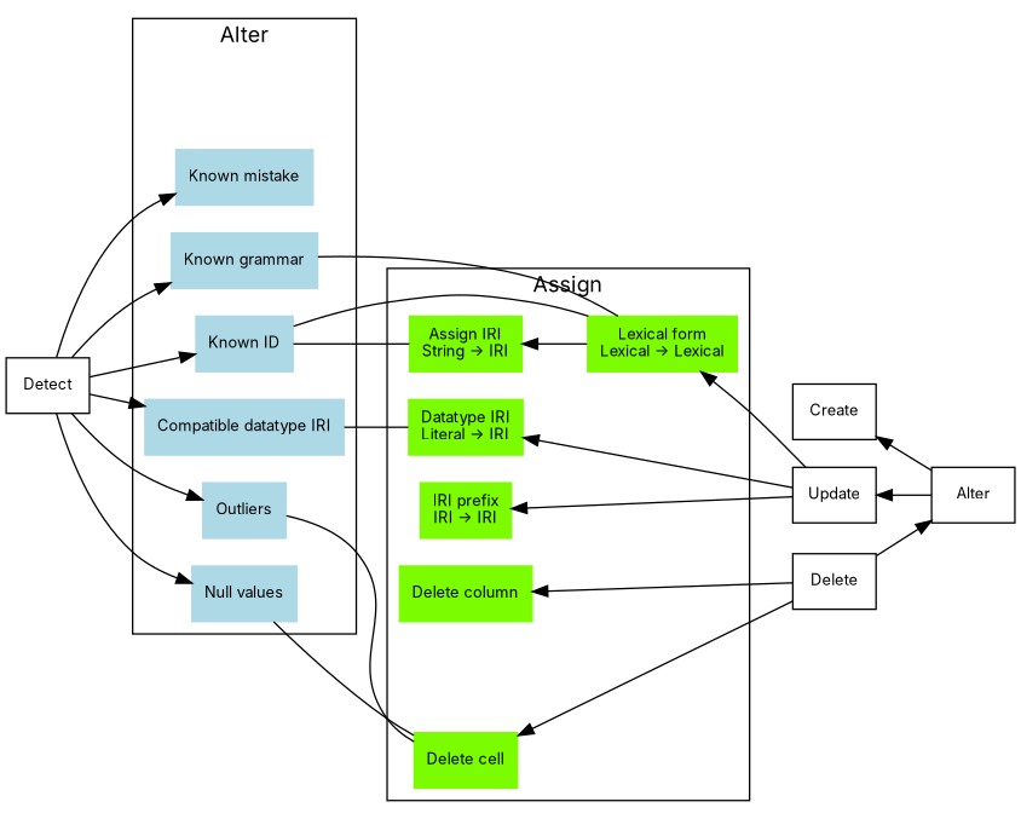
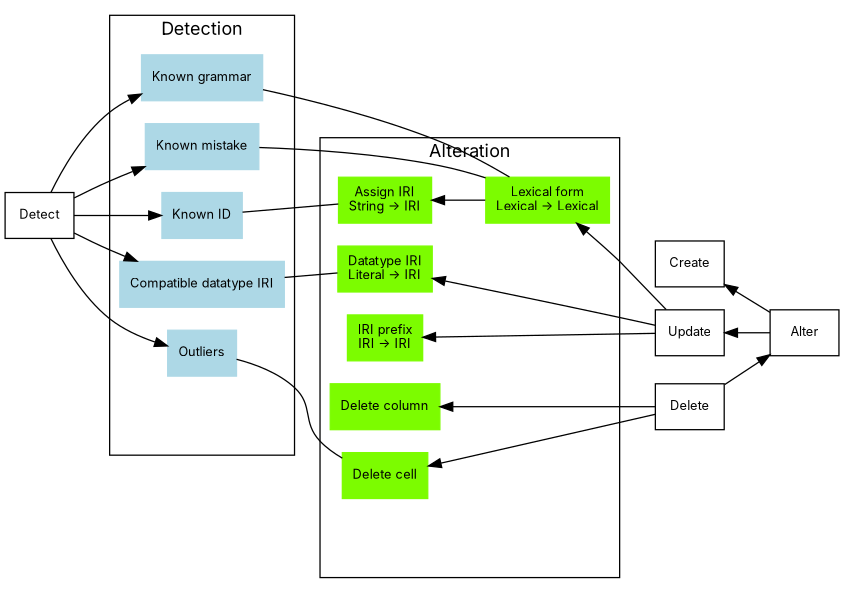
  digraph {
    fontname=Inter
    rankdir=LR
    node [fontname=Inter fontsize=10.0 shape=rect style=filled]
    edge [fontname=Inter dir=back]
    r1 [style=invisible]
    n2 [label=<Detect> style=""]
    r4 [style=invisible]
    n4 [label=<Create> style=""]
    n5 [label=<Update> style=""]
    n6 [label=<Delete> style=""]
    r5 [style=invisible]
    n8 [label=<Alter> style=""]
    r2 [style=invisible]
    r3 [style=invisible]
    n11 [color=lightblue label=<Compatible datatype IRI>]
    n12 [color=lightblue label=<Known grammar>]
    n13 [color=lightblue label=<Known mistake>]
    n14 [color=lightblue label=<Known ID>]
-   n15 [color=lightblue label=<Null values>]
    n16 [color=lightblue label=<Outliers>]
    n17 [color=lawngreen label=<Datatype IRI<BR/>Literal → IRI>]
    n18 [color=lawngreen label=<Lexical form<BR/>Lexical → Lexical>]
    n19 [color=lawngreen label=<Assign IRI<BR/>String → IRI>]
    n20 [color=lawngreen label=<IRI prefix<BR/>IRI → IRI>]
    n21 [color=lawngreen label=<Delete cell>]
    n22 [color=lawngreen label=<Delete column>]
    subgraph sub_1 {
      rank=same
      r1
      n2
    }
    subgraph sub_2 {
      rank=same
      r4
      n4
      n5
      n6
    }
    subgraph sub_3 {
      rank=same
      r5
      n8
    }
    subgraph sub_4 {
      r1
      r4
      r5
      r2
      r3
    }
    subgraph sub_5 {
      n2
      n11
      n12
      n13
      n14
-     n15
      n16
    }
    subgraph sub_6 {
      n11
      n12
      n13
      n14
-     n15
      n16
      n17
      n18
      n19
      n20
      n21
    }
    subgraph sub_7 {
      n4
      n5
      n6
      n8
      n17
      n18
      n19
      n20
      n21
      n22
    }
    subgraph cluster_8 {
-     label=Alter
+     label=Detection
      rank=same
      r2
      n11
      n12
      n13
      n14
-     n15
      n16
    }
    subgraph cluster_9 {
-     label=Assign
+     label=Alteration
      rank=same
      r3
      n17
      n18
      n19
      n20
      n21
      n22
    }
    r1 -> r2 [arrowhead=none style=invisible dir=""]
    n2 -> n11 [dir=forward]
    n2 -> n12 [dir=forward]
    n2 -> n13 [dir=forward]
    n2 -> n14 [dir=forward]
-   n2 -> n15 [dir=forward]
    n2 -> n16 [dir=forward]
    r4 -> r5 [arrowhead=none style=invisible dir=""]
    n4 -> n8
    n5 -> n8
    n8 -> n6
    r2 -> r3 [arrowhead=none style=invisible dir=""]
    r3 -> r4 [arrowhead=none style=invisible dir=""]
    n11 -> n17 [dir=none]
    n12 -> n18 [dir=none]
-   n14 -> n18 [dir=none]
+   n13 -> n18 [dir=none]
    n14 -> n19 [dir=none]
-   n15 -> n21 [dir=none]
    n16 -> n21 [dir=none]
    n17 -> n5
    n18 -> n5
    n19 -> n18
    n20 -> n5
    n21 -> n6
    n22 -> n6
  }
